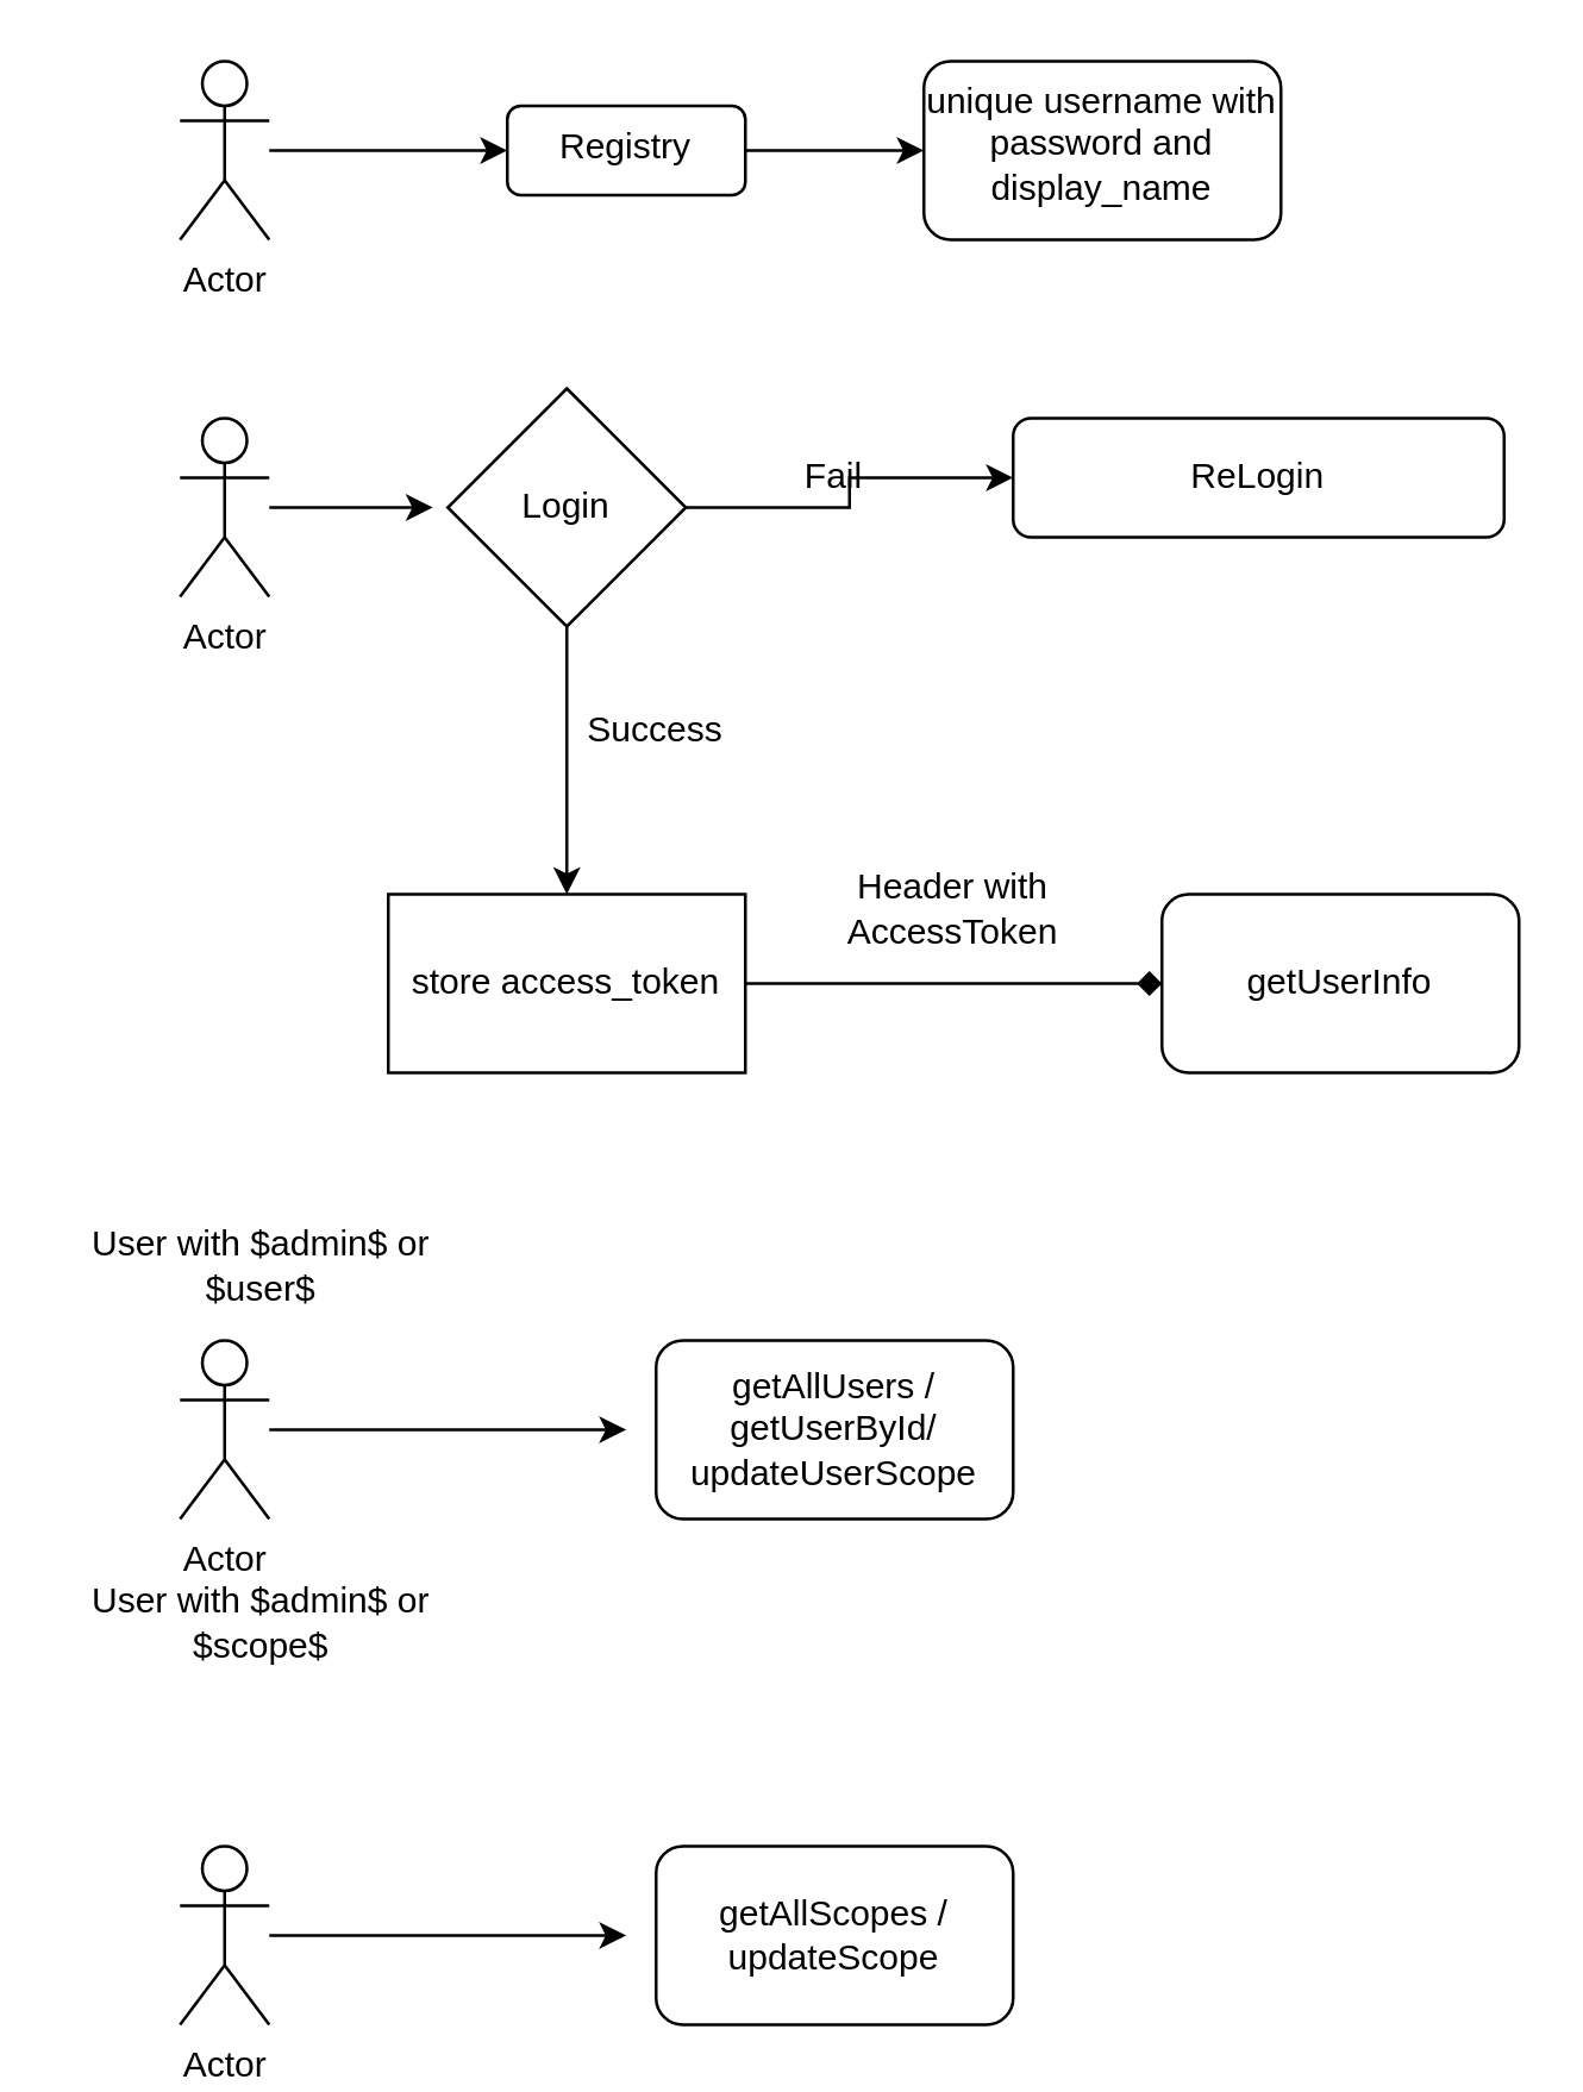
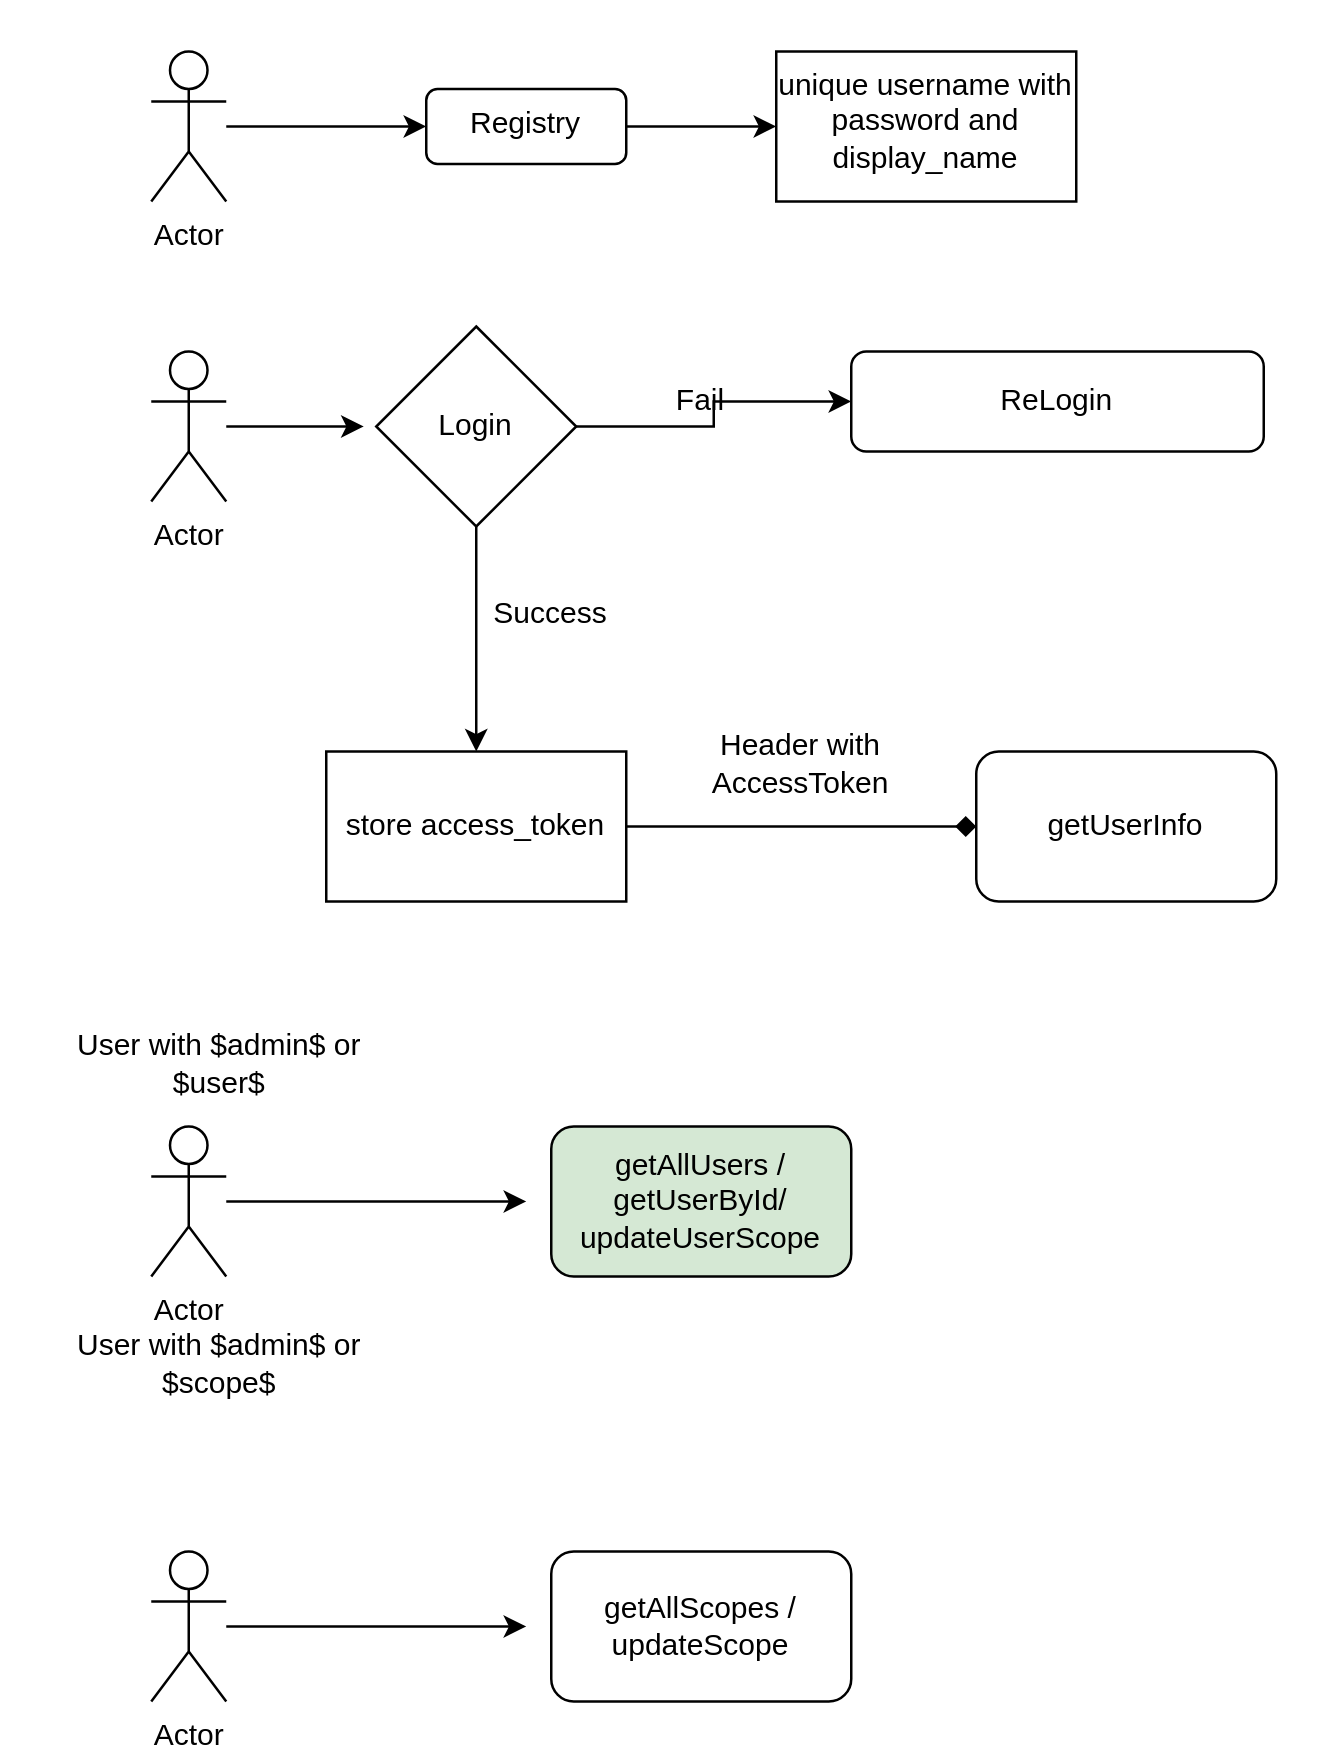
  <mxCell id="0" />
  <mxCell id="1" parent="0" />
  <mxCell id="2" value="" style="edgeStyle=orthogonalEdgeStyle;rounded=0;orthogonalLoop=1;jettySize=auto;html=1;" parent="1" source="3" target="5" edge="1"><mxGeometry relative="1" as="geometry" /></mxCell>
  <mxCell id="3" value="Actor" style="shape=umlActor;verticalLabelPosition=bottom;verticalAlign=top;html=1;outlineConnect=0;" parent="1" vertex="1"><mxGeometry x="60" y="20" width="30" height="60" as="geometry" /></mxCell>
  <mxCell id="4" value="" style="edgeStyle=orthogonalEdgeStyle;rounded=0;orthogonalLoop=1;jettySize=auto;html=1;" edge="1" parent="1" source="5" target="6"><mxGeometry relative="1" as="geometry" /></mxCell>
  <mxCell id="5" value="&lt;div style=&quot;&quot;&gt;&lt;span style=&quot;background-color: initial;&quot;&gt;Registry&lt;/span&gt;&lt;/div&gt;" style="rounded=1;whiteSpace=wrap;html=1;verticalAlign=top;align=center;" parent="1" vertex="1"><mxGeometry x="170" y="35" width="80" height="30" as="geometry" /></mxCell>
- <mxCell id="6" value="unique username with password and display_name" style="whiteSpace=wrap;html=1;verticalAlign=top;rounded=1;" vertex="1" parent="1"><mxGeometry x="310" y="20" width="120" height="60" as="geometry" /></mxCell>
+ <mxCell id="6" value="unique username with password and display_name" style="whiteSpace=wrap;html=1;verticalAlign=top;rounded=0;" vertex="1" parent="1"><mxGeometry x="310" y="20" width="120" height="60" as="geometry" /></mxCell>
  <mxCell id="7" value="" style="edgeStyle=orthogonalEdgeStyle;rounded=0;orthogonalLoop=1;jettySize=auto;html=1;" edge="1" parent="1" source="8"><mxGeometry relative="1" as="geometry"><mxPoint x="145" y="170" as="targetPoint" /></mxGeometry></mxCell>
  <mxCell id="8" value="Actor" style="shape=umlActor;verticalLabelPosition=bottom;verticalAlign=top;html=1;outlineConnect=0;" vertex="1" parent="1"><mxGeometry x="60" y="140" width="30" height="60" as="geometry" /></mxCell>
  <mxCell id="9" value="" style="edgeStyle=orthogonalEdgeStyle;rounded=0;orthogonalLoop=1;jettySize=auto;html=1;" edge="1" parent="1" source="11" target="12"><mxGeometry relative="1" as="geometry" /></mxCell>
  <mxCell id="10" value="" style="edgeStyle=orthogonalEdgeStyle;rounded=0;orthogonalLoop=1;jettySize=auto;html=1;" edge="1" parent="1" source="11" target="15"><mxGeometry relative="1" as="geometry" /></mxCell>
  <mxCell id="11" value="Login" style="rhombus;whiteSpace=wrap;html=1;" vertex="1" parent="1"><mxGeometry x="150" y="130" width="80" height="80" as="geometry" /></mxCell>
  <mxCell id="12" value="ReLogin" style="rounded=1;whiteSpace=wrap;html=1;" vertex="1" parent="1"><mxGeometry x="340" y="140" width="165" height="40" as="geometry" /></mxCell>
  <mxCell id="13" value="Fail" style="text;html=1;strokeColor=none;fillColor=none;align=center;verticalAlign=middle;whiteSpace=wrap;rounded=0;" vertex="1" parent="1"><mxGeometry x="250" y="145" width="60" height="30" as="geometry" /></mxCell>
  <mxCell id="14" value="" style="edgeStyle=orthogonalEdgeStyle;rounded=0;orthogonalLoop=1;jettySize=auto;html=1;endArrow=diamond;" edge="1" parent="1" source="15" target="17"><mxGeometry relative="1" as="geometry" /></mxCell>
  <mxCell id="15" value="store access_token" style="whiteSpace=wrap;html=1;" vertex="1" parent="1"><mxGeometry x="130" y="300" width="120" height="60" as="geometry" /></mxCell>
  <mxCell id="16" value="Success" style="text;html=1;strokeColor=none;fillColor=none;align=center;verticalAlign=middle;whiteSpace=wrap;rounded=0;" vertex="1" parent="1"><mxGeometry x="190" y="230" width="60" height="30" as="geometry" /></mxCell>
  <mxCell id="17" value="getUserInfo" style="rounded=1;whiteSpace=wrap;html=1;" vertex="1" parent="1"><mxGeometry x="390" y="300" width="120" height="60" as="geometry" /></mxCell>
  <mxCell id="18" value="Header with AccessToken" style="text;html=1;strokeColor=none;fillColor=none;align=center;verticalAlign=middle;whiteSpace=wrap;rounded=0;" vertex="1" parent="1"><mxGeometry x="290" y="290" width="60" height="30" as="geometry" /></mxCell>
  <mxCell id="19" value="" style="edgeStyle=orthogonalEdgeStyle;rounded=0;orthogonalLoop=1;jettySize=auto;html=1;" edge="1" parent="1" source="20"><mxGeometry relative="1" as="geometry"><mxPoint x="210" y="480" as="targetPoint" /></mxGeometry></mxCell>
  <mxCell id="20" value="Actor" style="shape=umlActor;verticalLabelPosition=bottom;verticalAlign=top;html=1;outlineConnect=0;" vertex="1" parent="1"><mxGeometry x="60" y="450" width="30" height="60" as="geometry" /></mxCell>
- <mxCell id="21" value="getAllUsers / getUserById/&lt;br&gt;updateUserScope" style="rounded=1;whiteSpace=wrap;html=1;" vertex="1" parent="1"><mxGeometry x="220" y="450" width="120" height="60" as="geometry" /></mxCell>
+ <mxCell id="21" value="getAllUsers / getUserById/&lt;br&gt;updateUserScope" style="rounded=1;whiteSpace=wrap;html=1;fillColor=#d5e8d4;" vertex="1" parent="1"><mxGeometry x="220" y="450" width="120" height="60" as="geometry" /></mxCell>
  <mxCell id="22" value="User with $admin$ or $user$" style="text;html=1;strokeColor=none;fillColor=none;align=center;verticalAlign=middle;whiteSpace=wrap;rounded=0;" vertex="1" parent="1"><mxGeometry x="20" y="410" width="135" height="30" as="geometry" /></mxCell>
  <mxCell id="23" value="" style="edgeStyle=orthogonalEdgeStyle;rounded=0;orthogonalLoop=1;jettySize=auto;html=1;" edge="1" parent="1" source="24"><mxGeometry relative="1" as="geometry"><mxPoint x="210" y="650" as="targetPoint" /></mxGeometry></mxCell>
  <mxCell id="24" value="Actor" style="shape=umlActor;verticalLabelPosition=bottom;verticalAlign=top;html=1;outlineConnect=0;" vertex="1" parent="1"><mxGeometry x="60" y="620" width="30" height="60" as="geometry" /></mxCell>
  <mxCell id="25" value="getAllScopes / updateScope" style="rounded=1;whiteSpace=wrap;html=1;" vertex="1" parent="1"><mxGeometry x="220" y="620" width="120" height="60" as="geometry" /></mxCell>
  <mxCell id="26" value="User with $admin$ or $scope$" style="text;html=1;strokeColor=none;fillColor=none;align=center;verticalAlign=middle;whiteSpace=wrap;rounded=0;" vertex="1" parent="1"><mxGeometry x="20" y="530" width="135" height="30" as="geometry" /></mxCell>
